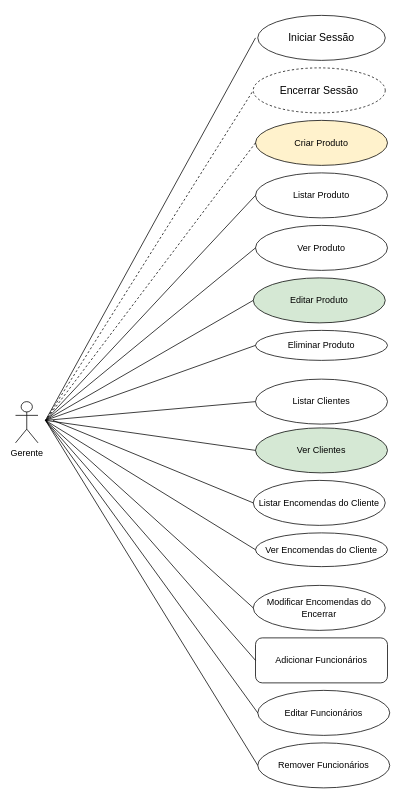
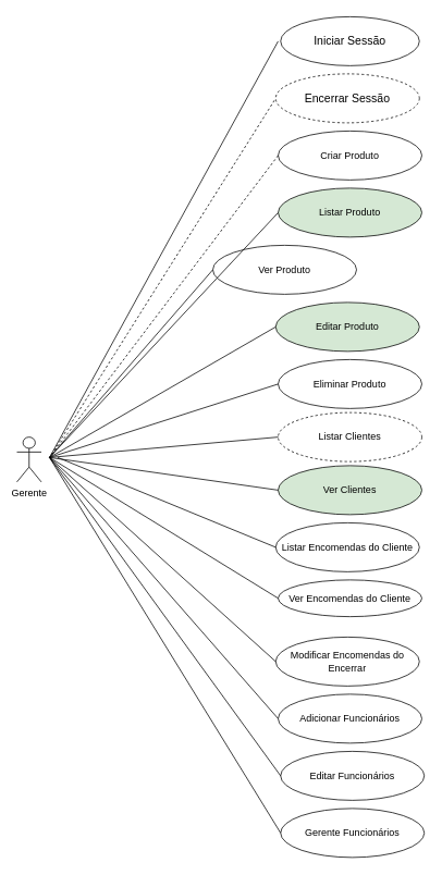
  <mxCell id="0" />
  <mxCell id="1" parent="0" />
  <mxCell id="2" value="Gerente" style="shape=umlActor;verticalLabelPosition=bottom;verticalAlign=top;html=1;outlineConnect=0;" vertex="1" parent="1"><mxGeometry x="20" y="535" width="30" height="55" as="geometry" /></mxCell>
  <mxCell id="3" value="&lt;font style=&quot;font-size: 14px;&quot;&gt;Iniciar Sessão&lt;/font&gt;" style="ellipse;whiteSpace=wrap;html=1;" vertex="1" parent="1"><mxGeometry x="343" y="20" width="170" height="60" as="geometry" /></mxCell>
  <mxCell id="4" value="&lt;font style=&quot;font-size: 14px;&quot;&gt;Encerrar Sessão&lt;/font&gt;" style="ellipse;whiteSpace=wrap;html=1;dashed=1;" vertex="1" parent="1"><mxGeometry x="337" y="90" width="176" height="60" as="geometry" /></mxCell>
- <mxCell id="5" value="Criar Produto" style="ellipse;whiteSpace=wrap;html=1;fillColor=#fff2cc;" vertex="1" parent="1"><mxGeometry x="340" y="160" width="176" height="60" as="geometry" /></mxCell>
- <mxCell id="6" value="Listar Produto" style="ellipse;whiteSpace=wrap;html=1;" vertex="1" parent="1"><mxGeometry x="340" y="230" width="176" height="60" as="geometry" /></mxCell>
- <mxCell id="7" value="Ver Produto" style="ellipse;whiteSpace=wrap;html=1;" vertex="1" parent="1"><mxGeometry x="340" y="300" width="176" height="60" as="geometry" /></mxCell>
+ <mxCell id="5" value="Criar Produto" style="ellipse;whiteSpace=wrap;html=1;" vertex="1" parent="1"><mxGeometry x="340" y="160" width="176" height="60" as="geometry" /></mxCell>
+ <mxCell id="6" value="Listar Produto" style="ellipse;whiteSpace=wrap;html=1;fillColor=#d5e8d4;" vertex="1" parent="1"><mxGeometry x="340" y="230" width="176" height="60" as="geometry" /></mxCell>
+ <mxCell id="7" value="Ver Produto" style="ellipse;whiteSpace=wrap;html=1;" vertex="1" parent="1"><mxGeometry x="260" y="300" width="176" height="60" as="geometry" /></mxCell>
  <mxCell id="8" value="Editar Produto" style="ellipse;whiteSpace=wrap;html=1;fillColor=#d5e8d4;" vertex="1" parent="1"><mxGeometry x="337" y="370" width="176" height="60" as="geometry" /></mxCell>
- <mxCell id="9" value="Eliminar Produto" style="ellipse;whiteSpace=wrap;html=1;" vertex="1" parent="1"><mxGeometry x="340" y="440" width="176" height="40" as="geometry" /></mxCell>
- <mxCell id="10" value="Listar Clientes" style="ellipse;whiteSpace=wrap;html=1;" vertex="1" parent="1"><mxGeometry x="340" y="505" width="176" height="60" as="geometry" /></mxCell>
+ <mxCell id="9" value="Eliminar Produto" style="ellipse;whiteSpace=wrap;html=1;" vertex="1" parent="1"><mxGeometry x="340" y="440" width="176" height="60" as="geometry" /></mxCell>
+ <mxCell id="10" value="Listar Clientes" style="ellipse;whiteSpace=wrap;html=1;dashed=1;" vertex="1" parent="1"><mxGeometry x="340" y="505" width="176" height="60" as="geometry" /></mxCell>
  <mxCell id="11" value="Ver Clientes" style="ellipse;whiteSpace=wrap;html=1;fillColor=#d5e8d4;" vertex="1" parent="1"><mxGeometry x="340" y="570" width="176" height="60" as="geometry" /></mxCell>
  <mxCell id="12" value="Listar Encomendas do Cliente" style="ellipse;whiteSpace=wrap;html=1;" vertex="1" parent="1"><mxGeometry x="337" y="640" width="176" height="60" as="geometry" /></mxCell>
  <mxCell id="13" value="Modificar Encomendas do Encerrar" style="ellipse;whiteSpace=wrap;html=1;" vertex="1" parent="1"><mxGeometry x="337" y="780" width="176" height="60" as="geometry" /></mxCell>
  <mxCell id="14" value="Ver Encomendas do Cliente" style="ellipse;whiteSpace=wrap;html=1;" vertex="1" parent="1"><mxGeometry x="340" y="710" width="176" height="45" as="geometry" /></mxCell>
- <mxCell id="15" value="Adicionar Funcionários" style="whiteSpace=wrap;html=1;rounded=1;" vertex="1" parent="1"><mxGeometry x="340" y="850" width="176" height="60" as="geometry" /></mxCell>
- <mxCell id="16" value="Remover Funcionários" style="ellipse;whiteSpace=wrap;html=1;" vertex="1" parent="1"><mxGeometry x="343" y="990" width="176" height="60" as="geometry" /></mxCell>
+ <mxCell id="15" value="Adicionar Funcionários" style="ellipse;whiteSpace=wrap;html=1;" vertex="1" parent="1"><mxGeometry x="340" y="850" width="176" height="60" as="geometry" /></mxCell>
+ <mxCell id="16" value="Gerente Funcionários" style="ellipse;whiteSpace=wrap;html=1;" vertex="1" parent="1"><mxGeometry x="343" y="990" width="176" height="60" as="geometry" /></mxCell>
  <mxCell id="17" value="Editar Funcionários" style="ellipse;whiteSpace=wrap;html=1;" vertex="1" parent="1"><mxGeometry x="343" y="920" width="176" height="60" as="geometry" /></mxCell>
  <mxCell id="18" value="" style="endArrow=none;html=1;rounded=0;" edge="1" parent="1"><mxGeometry width="50" height="50" relative="1" as="geometry"><mxPoint x="60" y="560" as="sourcePoint" /><mxPoint x="340" y="50" as="targetPoint" /></mxGeometry></mxCell>
  <mxCell id="19" value="" style="endArrow=none;html=1;rounded=0;entryX=0;entryY=0.5;entryDx=0;entryDy=0;exitX=0;exitY=0.5;exitDx=0;exitDy=0;dashed=1;" edge="1" parent="1" source="5" target="4"><mxGeometry width="50" height="50" relative="1" as="geometry"><mxPoint x="310" y="360" as="sourcePoint" /><mxPoint x="360" y="310" as="targetPoint" /><Array as="points"><mxPoint x="60" y="560" /></Array></mxGeometry></mxCell>
  <mxCell id="20" value="" style="endArrow=none;html=1;rounded=0;entryX=0;entryY=0.5;entryDx=0;entryDy=0;" edge="1" parent="1" target="6"><mxGeometry width="50" height="50" relative="1" as="geometry"><mxPoint x="60" y="560" as="sourcePoint" /><mxPoint x="360" y="310" as="targetPoint" /></mxGeometry></mxCell>
  <mxCell id="21" value="" style="endArrow=none;html=1;rounded=0;entryX=0;entryY=0.5;entryDx=0;entryDy=0;" edge="1" parent="1" target="7"><mxGeometry width="50" height="50" relative="1" as="geometry"><mxPoint x="60" y="560" as="sourcePoint" /><mxPoint x="360" y="310" as="targetPoint" /></mxGeometry></mxCell>
  <mxCell id="22" value="" style="endArrow=none;html=1;rounded=0;entryX=0;entryY=0.5;entryDx=0;entryDy=0;" edge="1" parent="1" target="8"><mxGeometry width="50" height="50" relative="1" as="geometry"><mxPoint x="60" y="560" as="sourcePoint" /><mxPoint x="360" y="600" as="targetPoint" /></mxGeometry></mxCell>
  <mxCell id="23" value="" style="endArrow=none;html=1;rounded=0;entryX=0;entryY=0.5;entryDx=0;entryDy=0;" edge="1" parent="1" target="9"><mxGeometry width="50" height="50" relative="1" as="geometry"><mxPoint x="60" y="560" as="sourcePoint" /><mxPoint x="347" y="410" as="targetPoint" /></mxGeometry></mxCell>
  <mxCell id="24" value="" style="endArrow=none;html=1;rounded=0;entryX=0;entryY=0.5;entryDx=0;entryDy=0;" edge="1" parent="1" target="10"><mxGeometry width="50" height="50" relative="1" as="geometry"><mxPoint x="60" y="560" as="sourcePoint" /><mxPoint x="330" y="540" as="targetPoint" /></mxGeometry></mxCell>
  <mxCell id="25" value="" style="endArrow=none;html=1;rounded=0;entryX=0;entryY=0.5;entryDx=0;entryDy=0;" edge="1" parent="1" target="11"><mxGeometry width="50" height="50" relative="1" as="geometry"><mxPoint x="60" y="560" as="sourcePoint" /><mxPoint x="367" y="430" as="targetPoint" /></mxGeometry></mxCell>
  <mxCell id="26" value="" style="endArrow=none;html=1;rounded=0;entryX=0;entryY=0.5;entryDx=0;entryDy=0;" edge="1" parent="1" target="12"><mxGeometry width="50" height="50" relative="1" as="geometry"><mxPoint x="70" y="560" as="sourcePoint" /><mxPoint x="377" y="440" as="targetPoint" /></mxGeometry></mxCell>
  <mxCell id="27" value="" style="endArrow=none;html=1;rounded=0;entryX=0;entryY=0.5;entryDx=0;entryDy=0;" edge="1" parent="1" target="14"><mxGeometry width="50" height="50" relative="1" as="geometry"><mxPoint x="60" y="560" as="sourcePoint" /><mxPoint x="387" y="450" as="targetPoint" /></mxGeometry></mxCell>
  <mxCell id="28" value="" style="endArrow=none;html=1;rounded=0;entryX=0;entryY=0.5;entryDx=0;entryDy=0;" edge="1" parent="1" target="15"><mxGeometry width="50" height="50" relative="1" as="geometry"><mxPoint x="60" y="560" as="sourcePoint" /><mxPoint x="407" y="470" as="targetPoint" /></mxGeometry></mxCell>
  <mxCell id="29" value="" style="endArrow=none;html=1;rounded=0;entryX=0;entryY=0.5;entryDx=0;entryDy=0;" edge="1" parent="1" target="13"><mxGeometry width="50" height="50" relative="1" as="geometry"><mxPoint x="60" y="560" as="sourcePoint" /><mxPoint x="360" y="800" as="targetPoint" /></mxGeometry></mxCell>
  <mxCell id="30" value="" style="endArrow=none;html=1;rounded=0;entryX=0;entryY=0.5;entryDx=0;entryDy=0;" edge="1" parent="1" target="17"><mxGeometry width="50" height="50" relative="1" as="geometry"><mxPoint x="60" y="560" as="sourcePoint" /><mxPoint x="360" y="800" as="targetPoint" /></mxGeometry></mxCell>
  <mxCell id="31" value="" style="endArrow=none;html=1;rounded=0;entryX=0;entryY=0.5;entryDx=0;entryDy=0;" edge="1" parent="1" target="16"><mxGeometry width="50" height="50" relative="1" as="geometry"><mxPoint x="60" y="560" as="sourcePoint" /><mxPoint x="360" y="800" as="targetPoint" /></mxGeometry></mxCell>
